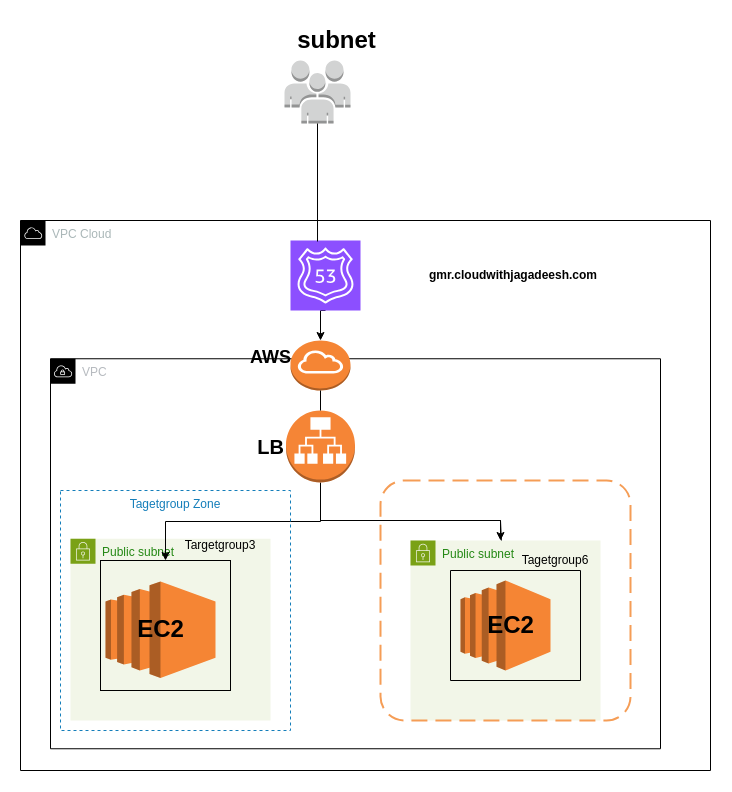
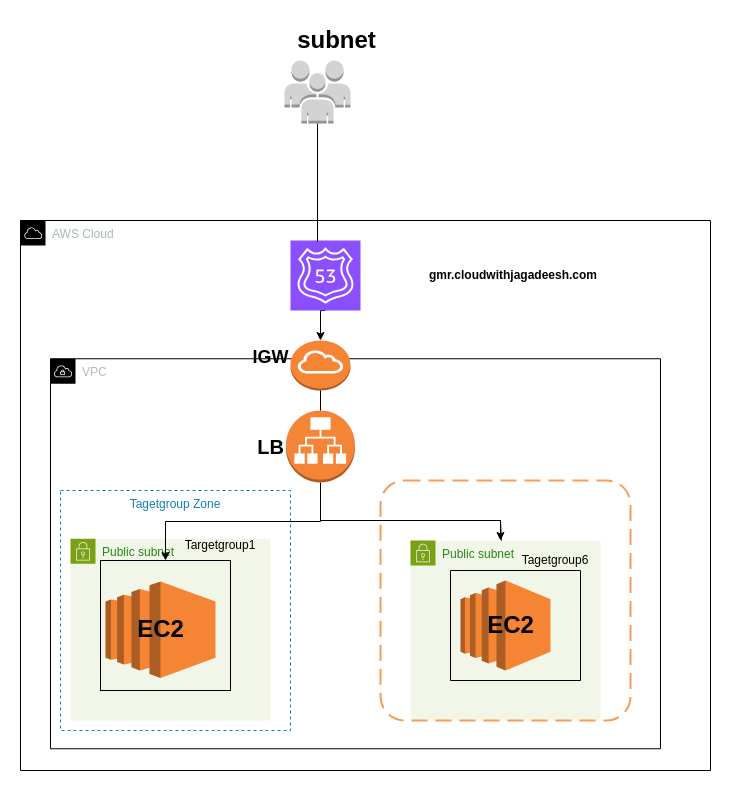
  <mxCell id="0" />
  <mxCell id="1" parent="0" />
- <mxCell id="2" value="VPC Cloud" style="sketch=0;outlineConnect=0;gradientColor=none;html=1;whiteSpace=wrap;fontSize=12;fontStyle=0;shape=mxgraph.aws4.group;grIcon=mxgraph.aws4.group_aws_cloud;strokeColor=default;fillColor=none;verticalAlign=top;align=left;spacingLeft=30;fontColor=#AAB7B8;dashed=0;" vertex="1" parent="1"><mxGeometry x="20" y="220" width="690" height="550" as="geometry" /></mxCell>
+ <mxCell id="2" value="AWS Cloud" style="sketch=0;outlineConnect=0;gradientColor=none;html=1;whiteSpace=wrap;fontSize=12;fontStyle=0;shape=mxgraph.aws4.group;grIcon=mxgraph.aws4.group_aws_cloud;strokeColor=default;fillColor=none;verticalAlign=top;align=left;spacingLeft=30;fontColor=#AAB7B8;dashed=0;" vertex="1" parent="1"><mxGeometry x="20" y="220" width="690" height="550" as="geometry" /></mxCell>
  <mxCell id="3" value="Public subnet" style="points=[[0,0],[0.25,0],[0.5,0],[0.75,0],[1,0],[1,0.25],[1,0.5],[1,0.75],[1,1],[0.75,1],[0.5,1],[0.25,1],[0,1],[0,0.75],[0,0.5],[0,0.25]];outlineConnect=0;gradientColor=none;html=1;whiteSpace=wrap;fontSize=12;fontStyle=0;container=1;pointerEvents=0;collapsible=0;recursiveResize=0;shape=mxgraph.aws4.group;grIcon=mxgraph.aws4.group_security_group;grStroke=0;strokeColor=#7AA116;fillColor=#F2F6E8;verticalAlign=top;align=left;spacingLeft=30;fontColor=#248814;dashed=0;" vertex="1" parent="1"><mxGeometry x="70" y="538.25" width="200" height="181.75" as="geometry" /></mxCell>
  <mxCell id="4" value="VPC" style="sketch=0;outlineConnect=0;gradientColor=none;html=1;whiteSpace=wrap;fontSize=12;fontStyle=0;shape=mxgraph.aws4.group;grIcon=mxgraph.aws4.group_vpc;strokeColor=#000000;fillColor=none;verticalAlign=top;align=left;spacingLeft=30;fontColor=#B6BABF;dashed=0;" vertex="1" parent="3"><mxGeometry x="-20" y="-180" width="610" height="390" as="geometry" /></mxCell>
- <mxCell id="5" value="Targetgroup3" style="text;html=1;align=center;verticalAlign=middle;whiteSpace=wrap;rounded=0;" vertex="1" parent="3"><mxGeometry x="120" y="-8.25" width="60" height="30" as="geometry" /></mxCell>
+ <mxCell id="5" value="Targetgroup1" style="text;html=1;align=center;verticalAlign=middle;whiteSpace=wrap;rounded=0;" vertex="1" parent="3"><mxGeometry x="120" y="-8.25" width="60" height="30" as="geometry" /></mxCell>
  <mxCell id="6" value="" style="whiteSpace=wrap;html=1;aspect=fixed;fillColor=none;" vertex="1" parent="3"><mxGeometry x="30" y="21.75" width="130" height="130" as="geometry" /></mxCell>
  <mxCell id="7" style="edgeStyle=orthogonalEdgeStyle;rounded=0;orthogonalLoop=1;jettySize=auto;html=1;exitX=0.5;exitY=1;exitDx=0;exitDy=0;exitPerimeter=0;entryX=0.5;entryY=0;entryDx=0;entryDy=0;" edge="1" parent="1" source="8" target="6"><mxGeometry relative="1" as="geometry" /></mxCell>
  <mxCell id="8" value="" style="outlineConnect=0;dashed=0;verticalLabelPosition=bottom;verticalAlign=top;align=center;html=1;shape=mxgraph.aws3.application_load_balancer;fillColor=#F58536;gradientColor=none;" vertex="1" parent="1"><mxGeometry x="285.5" y="410" width="69" height="72" as="geometry" /></mxCell>
  <mxCell id="9" value="" style="outlineConnect=0;dashed=0;verticalLabelPosition=bottom;verticalAlign=top;align=center;html=1;shape=mxgraph.aws3.internet_gateway;fillColor=#F58534;gradientColor=none;" vertex="1" parent="1"><mxGeometry x="290" y="340" width="60" height="50" as="geometry" /></mxCell>
  <mxCell id="10" style="edgeStyle=orthogonalEdgeStyle;rounded=0;orthogonalLoop=1;jettySize=auto;html=1;exitX=0.5;exitY=1;exitDx=0;exitDy=0;exitPerimeter=0;" edge="1" parent="1" source="11" target="9"><mxGeometry relative="1" as="geometry"><Array as="points"><mxPoint x="320" y="310" /></Array></mxGeometry></mxCell>
  <mxCell id="11" value="" style="sketch=0;points=[[0,0,0],[0.25,0,0],[0.5,0,0],[0.75,0,0],[1,0,0],[0,1,0],[0.25,1,0],[0.5,1,0],[0.75,1,0],[1,1,0],[0,0.25,0],[0,0.5,0],[0,0.75,0],[1,0.25,0],[1,0.5,0],[1,0.75,0]];outlineConnect=0;fontColor=#232F3E;fillColor=#8C4FFF;strokeColor=#ffffff;dashed=0;verticalLabelPosition=bottom;verticalAlign=top;align=center;html=1;fontSize=12;fontStyle=0;aspect=fixed;shape=mxgraph.aws4.resourceIcon;resIcon=mxgraph.aws4.route_53;" vertex="1" parent="1"><mxGeometry x="290" y="240" width="70" height="70" as="geometry" /></mxCell>
  <mxCell id="12" value="" style="endArrow=none;html=1;rounded=0;exitX=0.5;exitY=1;exitDx=0;exitDy=0;exitPerimeter=0;entryX=0.5;entryY=0;entryDx=0;entryDy=0;entryPerimeter=0;" edge="1" parent="1" source="9" target="8"><mxGeometry width="50" height="50" relative="1" as="geometry"><mxPoint x="280" y="480" as="sourcePoint" /><mxPoint x="330" y="430" as="targetPoint" /></mxGeometry></mxCell>
  <mxCell id="13" value="" style="outlineConnect=0;dashed=0;verticalLabelPosition=bottom;verticalAlign=top;align=center;html=1;shape=mxgraph.aws3.users;fillColor=#D2D3D3;gradientColor=none;" vertex="1" parent="1"><mxGeometry x="284" y="60" width="66" height="63" as="geometry" /></mxCell>
  <mxCell id="14" value="" style="endArrow=none;html=1;rounded=0;exitX=0.5;exitY=1;exitDx=0;exitDy=0;exitPerimeter=0;entryX=0.386;entryY=0.014;entryDx=0;entryDy=0;entryPerimeter=0;" edge="1" parent="1" source="13" target="11"><mxGeometry width="50" height="50" relative="1" as="geometry"><mxPoint x="280" y="240" as="sourcePoint" /><mxPoint x="330" y="190" as="targetPoint" /></mxGeometry></mxCell>
  <mxCell id="15" value="&lt;span style=&quot;font-size: 20px;&quot;&gt;LB&lt;/span&gt;" style="text;strokeColor=none;fillColor=none;html=1;fontSize=24;fontStyle=1;verticalAlign=middle;align=center;" vertex="1" parent="1"><mxGeometry x="220" y="426" width="100" height="40" as="geometry" /></mxCell>
- <mxCell id="16" value="&lt;font style=&quot;font-size: 18px;&quot;&gt;AWS&lt;/font&gt;" style="text;strokeColor=none;fillColor=none;html=1;fontSize=24;fontStyle=1;verticalAlign=middle;align=center;" vertex="1" parent="1"><mxGeometry x="220" y="335" width="100" height="40" as="geometry" /></mxCell>
+ <mxCell id="16" value="&lt;font style=&quot;font-size: 18px;&quot;&gt;IGW&lt;/font&gt;" style="text;strokeColor=none;fillColor=none;html=1;fontSize=24;fontStyle=1;verticalAlign=middle;align=center;" vertex="1" parent="1"><mxGeometry x="220" y="335" width="100" height="40" as="geometry" /></mxCell>
  <mxCell id="17" value="subnet" style="text;strokeColor=none;fillColor=none;html=1;fontSize=24;fontStyle=1;verticalAlign=middle;align=center;" vertex="1" parent="1"><mxGeometry x="285.5" y="20" width="100" height="40" as="geometry" /></mxCell>
  <mxCell id="18" value="&lt;b&gt;gmr.cloudwithjagadeesh.com&lt;/b&gt;" style="text;html=1;align=center;verticalAlign=middle;whiteSpace=wrap;rounded=0;" vertex="1" parent="1"><mxGeometry x="425" y="260" width="175.5" height="30" as="geometry" /></mxCell>
  <mxCell id="19" value="EC2" style="text;strokeColor=none;fillColor=none;html=1;fontSize=24;fontStyle=1;verticalAlign=middle;align=center;" vertex="1" parent="1"><mxGeometry x="110" y="590" width="100" height="40" as="geometry" /></mxCell>
  <mxCell id="20" value="" style="outlineConnect=0;dashed=0;verticalLabelPosition=bottom;verticalAlign=top;align=center;html=1;shape=mxgraph.aws3.ec2;fillColor=#F58534;gradientColor=none;" vertex="1" parent="1"><mxGeometry x="105" y="580.88" width="110" height="96.5" as="geometry" /></mxCell>
  <mxCell id="21" value="Public subnet" style="points=[[0,0],[0.25,0],[0.5,0],[0.75,0],[1,0],[1,0.25],[1,0.5],[1,0.75],[1,1],[0.75,1],[0.5,1],[0.25,1],[0,1],[0,0.75],[0,0.5],[0,0.25]];outlineConnect=0;gradientColor=none;html=1;whiteSpace=wrap;fontSize=12;fontStyle=0;container=1;pointerEvents=0;collapsible=0;recursiveResize=0;shape=mxgraph.aws4.group;grIcon=mxgraph.aws4.group_security_group;grStroke=0;strokeColor=#7AA116;fillColor=#F2F6E8;verticalAlign=top;align=left;spacingLeft=30;fontColor=#248814;dashed=0;" vertex="1" parent="1"><mxGeometry x="410" y="540" width="190" height="180" as="geometry" /></mxCell>
  <mxCell id="22" value="" style="outlineConnect=0;dashed=0;verticalLabelPosition=bottom;verticalAlign=top;align=center;html=1;shape=mxgraph.aws3.ec2;fillColor=#F58534;gradientColor=none;" vertex="1" parent="1"><mxGeometry x="460" y="580" width="90" height="90" as="geometry" /></mxCell>
  <mxCell id="23" value="" style="swimlane;startSize=0;" vertex="1" parent="1"><mxGeometry x="450" y="570" width="130" height="110" as="geometry" /></mxCell>
  <mxCell id="24" value="EC2" style="text;strokeColor=none;fillColor=none;html=1;fontSize=24;fontStyle=1;verticalAlign=middle;align=center;" vertex="1" parent="23"><mxGeometry x="10" y="35" width="100" height="40" as="geometry" /></mxCell>
  <mxCell id="25" value="Tagetgroup6" style="text;html=1;align=center;verticalAlign=middle;whiteSpace=wrap;rounded=0;" vertex="1" parent="1"><mxGeometry x="510" y="540" width="90" height="40" as="geometry" /></mxCell>
  <mxCell id="26" value="" style="endArrow=none;html=1;rounded=0;" edge="1" parent="1" source="21"><mxGeometry width="50" height="50" relative="1" as="geometry"><mxPoint x="280" y="470" as="sourcePoint" /><mxPoint x="320" y="520" as="targetPoint" /><Array as="points"><mxPoint x="500" y="520" /></Array></mxGeometry></mxCell>
  <mxCell id="27" value="" style="endArrow=classic;html=1;rounded=0;" edge="1" parent="1"><mxGeometry width="50" height="50" relative="1" as="geometry"><mxPoint x="320" y="520" as="sourcePoint" /><mxPoint x="500" y="540" as="targetPoint" /><Array as="points"><mxPoint x="500" y="520" /></Array></mxGeometry></mxCell>
  <mxCell id="28" value="EC2" style="text;strokeColor=none;fillColor=none;html=1;fontSize=24;fontStyle=1;verticalAlign=middle;align=center;" vertex="1" parent="1"><mxGeometry x="110" y="609.13" width="100" height="40" as="geometry" /></mxCell>
  <mxCell id="29" value="" style="rounded=1;arcSize=10;dashed=1;strokeColor=#F59D56;fillColor=none;gradientColor=none;dashPattern=8 4;strokeWidth=2;" vertex="1" parent="1"><mxGeometry x="380" y="480" width="250" height="240" as="geometry" /></mxCell>
  <mxCell id="30" value="Tagetgroup Zone" style="fillColor=none;strokeColor=#147EBA;dashed=1;verticalAlign=top;fontStyle=0;fontColor=#147EBA;whiteSpace=wrap;html=1;" vertex="1" parent="1"><mxGeometry x="60" y="490" width="230" height="240" as="geometry" /></mxCell>
